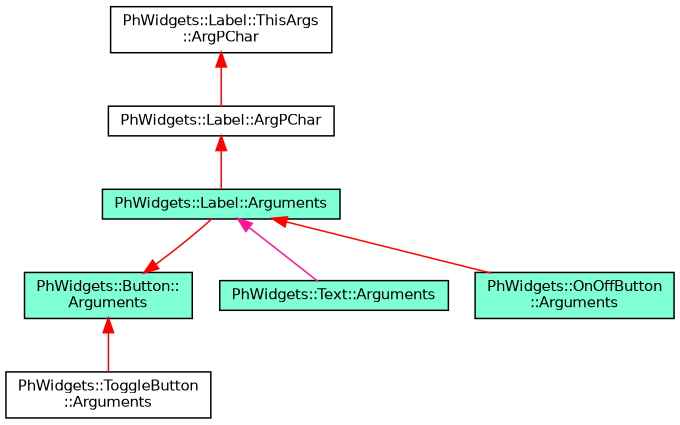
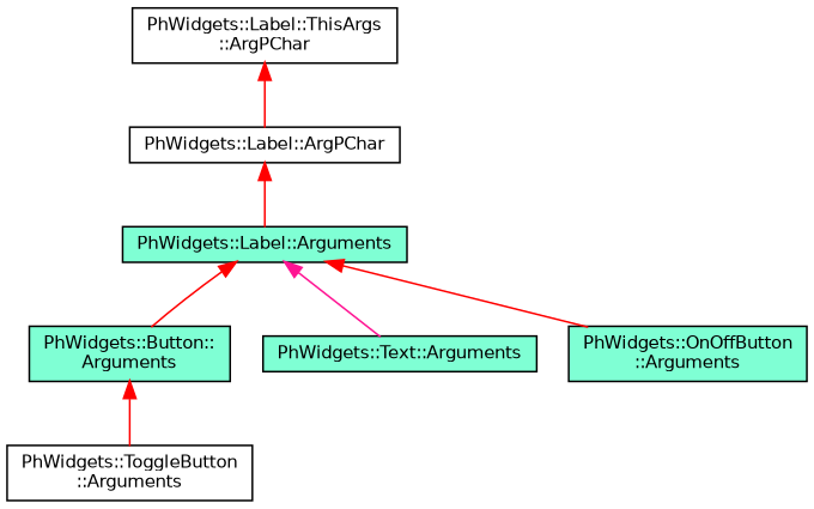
  digraph {
    node [color=black fillcolor=aquamarine fontname=Helvetica fontsize=10 shape=record style=filled]
    edge [color=red dir=back fontname=Helvetica fontsize=10 labelfontname=Helvetica labelfontsize=10 style=solid]
    n1 [fillcolor=white fontcolor=black height=0.2 label="PhWidgets::Label::ThisArgs\l::ArgPChar" width=0.4]
    n2 [fillcolor=white height=0.2 label="PhWidgets::Label::ArgPChar" width=0.4]
    n3 [height=0.2 label="PhWidgets::Label::Arguments" width=0.4]
    n4 [height=0.2 label="PhWidgets::Button::\lArguments" width=0.4]
    n5 [height=0.2 label="PhWidgets::Text::Arguments" width=0.4]
    n6 [height=0.2 label="PhWidgets::OnOffButton\l::Arguments" width=0.4]
    n7 [fillcolor=white height=0.2 label="PhWidgets::ToggleButton\l::Arguments" width=0.4]
    n1 -> n2
    n2 -> n3
-   n4 -> n3
+   n3 -> n4
    n3 -> n5 [color=deeppink]
    n3 -> n6
    n4 -> n7
  }
